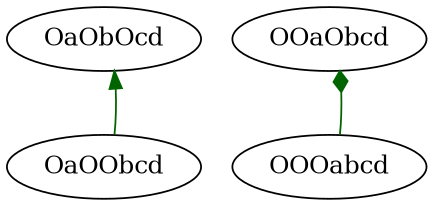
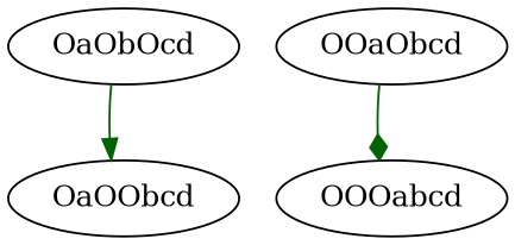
  digraph {
    node [color=black]
    edge [color=darkgreen]
    OaObOcd
    OaOObcd
    OOaObcd
    OOOabcd
-   OaOObcd -> OaObOcd [arrowhead=normal]
-   OOOabcd -> OOaObcd [arrowhead=diamond]
+   OaObOcd -> OaOObcd [arrowhead=normal]
+   OOaObcd -> OOOabcd [arrowhead=diamond]
  }
